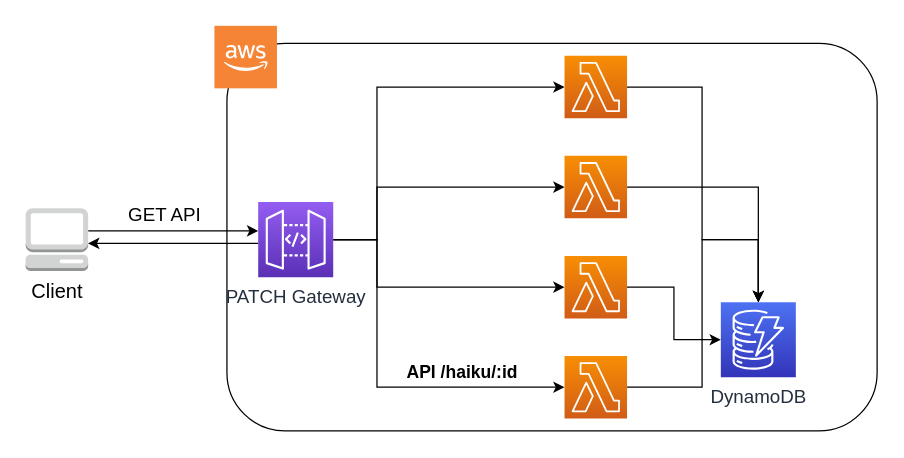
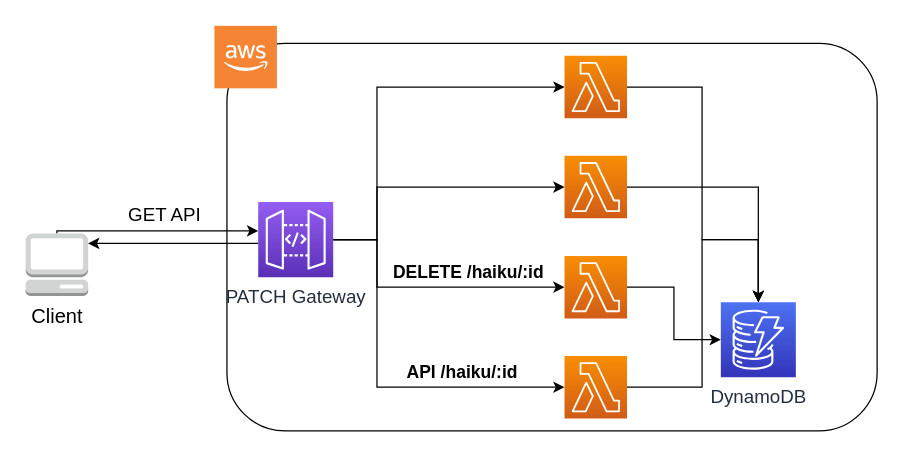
  <mxCell id="0" />
  <mxCell id="1" parent="0" />
  <mxCell id="2" value="" style="rounded=1;whiteSpace=wrap;html=1;fontSize=15;fillColor=none;" vertex="1" parent="1"><mxGeometry x="181" y="34" width="520" height="310" as="geometry" /></mxCell>
  <mxCell id="3" style="edgeStyle=orthogonalEdgeStyle;rounded=0;orthogonalLoop=1;jettySize=auto;html=1;fontSize=15;" edge="1" parent="1" source="4" target="11"><mxGeometry relative="1" as="geometry"><Array as="points"><mxPoint x="141" y="184" /><mxPoint x="141" y="184" /></Array></mxGeometry></mxCell>
- <mxCell id="4" value="Client" style="outlineConnect=0;dashed=0;verticalLabelPosition=bottom;verticalAlign=top;align=center;html=1;shape=mxgraph.aws3.management_console;fillColor=#D2D3D3;gradientColor=none;aspect=fixed;fontSize=16;" parent="1" vertex="1"><mxGeometry x="20" y="166" width="50" height="50" as="geometry" /></mxCell>
+ <mxCell id="4" value="Client" style="outlineConnect=0;dashed=0;verticalLabelPosition=bottom;verticalAlign=top;align=center;html=1;shape=mxgraph.aws3.management_console;fillColor=#D2D3D3;gradientColor=none;aspect=fixed;fontSize=16;" parent="1" vertex="1"><mxGeometry x="20" y="186" width="50" height="50" as="geometry" /></mxCell>
  <mxCell id="5" value="" style="outlineConnect=0;dashed=0;verticalLabelPosition=bottom;verticalAlign=top;align=center;html=1;shape=mxgraph.aws3.cloud_2;fillColor=#F58534;gradientColor=none;strokeColor=#4D4D4D;strokeWidth=1;fontSize=16;aspect=fixed;" parent="1" vertex="1"><mxGeometry x="171" y="20" width="50" height="50" as="geometry" /></mxCell>
  <mxCell id="6" style="edgeStyle=orthogonalEdgeStyle;rounded=0;orthogonalLoop=1;jettySize=auto;html=1;fontSize=15;" edge="1" parent="1" source="11" target="13"><mxGeometry relative="1" as="geometry"><Array as="points"><mxPoint x="301" y="191" /><mxPoint x="301" y="69" /></Array></mxGeometry></mxCell>
  <mxCell id="7" style="edgeStyle=orthogonalEdgeStyle;rounded=0;orthogonalLoop=1;jettySize=auto;html=1;fontSize=15;" edge="1" parent="1" source="11" target="15"><mxGeometry relative="1" as="geometry"><Array as="points"><mxPoint x="301" y="191" /><mxPoint x="301" y="149" /></Array></mxGeometry></mxCell>
  <mxCell id="8" style="edgeStyle=orthogonalEdgeStyle;rounded=0;orthogonalLoop=1;jettySize=auto;html=1;fontSize=15;" edge="1" parent="1" source="11" target="17"><mxGeometry relative="1" as="geometry"><Array as="points"><mxPoint x="301" y="191" /><mxPoint x="301" y="229" /></Array></mxGeometry></mxCell>
  <mxCell id="9" style="edgeStyle=orthogonalEdgeStyle;rounded=0;orthogonalLoop=1;jettySize=auto;html=1;fontSize=15;" edge="1" parent="1" source="11" target="19"><mxGeometry relative="1" as="geometry"><Array as="points"><mxPoint x="301" y="191" /><mxPoint x="301" y="309" /></Array></mxGeometry></mxCell>
  <mxCell id="10" style="edgeStyle=orthogonalEdgeStyle;rounded=0;orthogonalLoop=1;jettySize=auto;html=1;fontSize=15;" edge="1" parent="1" source="11" target="4"><mxGeometry relative="1" as="geometry"><Array as="points"><mxPoint x="141" y="194" /><mxPoint x="141" y="194" /></Array></mxGeometry></mxCell>
  <mxCell id="11" value="PATCH Gateway" style="outlineConnect=0;fontColor=#232F3E;gradientColor=#945DF2;gradientDirection=north;fillColor=#5A30B5;strokeColor=#ffffff;dashed=0;verticalLabelPosition=bottom;verticalAlign=top;align=center;html=1;fontSize=15;fontStyle=0;aspect=fixed;shape=mxgraph.aws4.resourceIcon;resIcon=mxgraph.aws4.api_gateway;" vertex="1" parent="1"><mxGeometry x="206" y="161" width="60" height="60" as="geometry" /></mxCell>
  <mxCell id="12" style="edgeStyle=orthogonalEdgeStyle;rounded=0;orthogonalLoop=1;jettySize=auto;html=1;fontSize=14;" edge="1" parent="1" source="13" target="22"><mxGeometry relative="1" as="geometry"><Array as="points"><mxPoint x="561" y="69" /><mxPoint x="561" y="191" /></Array></mxGeometry></mxCell>
  <mxCell id="13" value="" style="outlineConnect=0;fontColor=#232F3E;gradientColor=#F78E04;gradientDirection=north;fillColor=#D05C17;strokeColor=#ffffff;dashed=0;verticalLabelPosition=bottom;verticalAlign=top;align=center;html=1;fontSize=12;fontStyle=0;aspect=fixed;shape=mxgraph.aws4.resourceIcon;resIcon=mxgraph.aws4.lambda;" vertex="1" parent="1"><mxGeometry x="451" y="44" width="50" height="50" as="geometry" /></mxCell>
  <mxCell id="14" style="edgeStyle=orthogonalEdgeStyle;rounded=0;orthogonalLoop=1;jettySize=auto;html=1;fontSize=14;" edge="1" parent="1" source="15" target="22"><mxGeometry relative="1" as="geometry" /></mxCell>
  <mxCell id="15" value="" style="outlineConnect=0;fontColor=#232F3E;gradientColor=#F78E04;gradientDirection=north;fillColor=#D05C17;strokeColor=#ffffff;dashed=0;verticalLabelPosition=bottom;verticalAlign=top;align=center;html=1;fontSize=12;fontStyle=0;aspect=fixed;shape=mxgraph.aws4.resourceIcon;resIcon=mxgraph.aws4.lambda;" vertex="1" parent="1"><mxGeometry x="451" y="124" width="50" height="50" as="geometry" /></mxCell>
  <mxCell id="16" style="edgeStyle=orthogonalEdgeStyle;rounded=0;orthogonalLoop=1;jettySize=auto;html=1;fontSize=14;" edge="1" parent="1" source="17" target="22"><mxGeometry relative="1" as="geometry" /></mxCell>
  <mxCell id="17" value="" style="outlineConnect=0;fontColor=#232F3E;gradientColor=#F78E04;gradientDirection=north;fillColor=#D05C17;strokeColor=#ffffff;dashed=0;verticalLabelPosition=bottom;verticalAlign=top;align=center;html=1;fontSize=12;fontStyle=0;aspect=fixed;shape=mxgraph.aws4.resourceIcon;resIcon=mxgraph.aws4.lambda;" vertex="1" parent="1"><mxGeometry x="451" y="204" width="50" height="50" as="geometry" /></mxCell>
  <mxCell id="18" style="edgeStyle=orthogonalEdgeStyle;rounded=0;orthogonalLoop=1;jettySize=auto;html=1;fontSize=14;" edge="1" parent="1" source="19" target="22"><mxGeometry relative="1" as="geometry"><Array as="points"><mxPoint x="561" y="309" /><mxPoint x="561" y="191" /></Array></mxGeometry></mxCell>
  <mxCell id="19" value="" style="outlineConnect=0;fontColor=#232F3E;gradientColor=#F78E04;gradientDirection=north;fillColor=#D05C17;strokeColor=#ffffff;dashed=0;verticalLabelPosition=bottom;verticalAlign=top;align=center;html=1;fontSize=12;fontStyle=0;aspect=fixed;shape=mxgraph.aws4.resourceIcon;resIcon=mxgraph.aws4.lambda;" vertex="1" parent="1"><mxGeometry x="451" y="284" width="50" height="50" as="geometry" /></mxCell>
+ <mxCell id="20" value="DELETE /haiku/:id" style="text;html=1;align=center;verticalAlign=middle;resizable=0;points=[];autosize=1;fontSize=14;fontStyle=1" vertex="1" parent="1"><mxGeometry x="304" y="207" width="140" height="20" as="geometry" /></mxCell>
  <mxCell id="21" value="API /haiku/:id" style="text;html=1;align=center;verticalAlign=middle;resizable=0;points=[];autosize=1;fontSize=14;fontStyle=1" vertex="1" parent="1"><mxGeometry x="304" y="287" width="130" height="20" as="geometry" /></mxCell>
  <mxCell id="22" value="DynamoDB" style="outlineConnect=0;fontColor=#232F3E;gradientColor=#4D72F3;gradientDirection=north;fillColor=#3334B9;strokeColor=#ffffff;dashed=0;verticalLabelPosition=bottom;verticalAlign=top;align=center;html=1;fontSize=15;fontStyle=0;aspect=fixed;shape=mxgraph.aws4.resourceIcon;resIcon=mxgraph.aws4.dynamodb;" vertex="1" parent="1"><mxGeometry x="576" y="241" width="60" height="60" as="geometry" /></mxCell>
  <mxCell id="23" value="GET API" style="text;html=1;align=center;verticalAlign=middle;resizable=0;points=[];autosize=1;fontSize=15;" vertex="1" parent="1"><mxGeometry x="91" y="161" width="80" height="20" as="geometry" /></mxCell>
